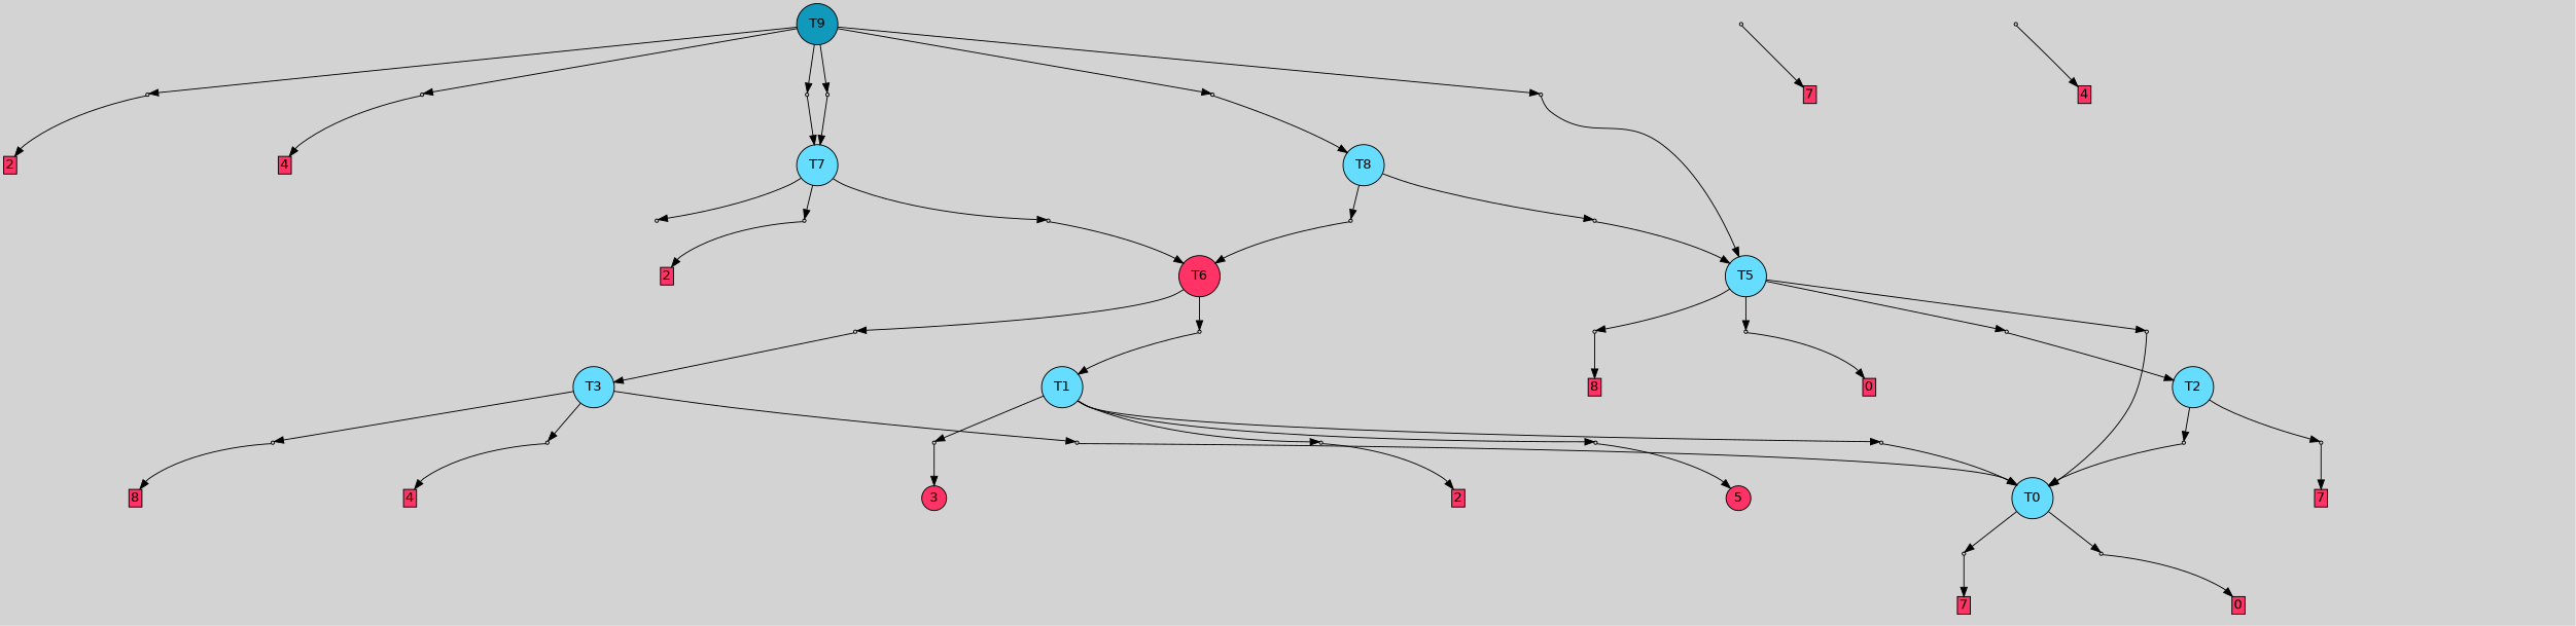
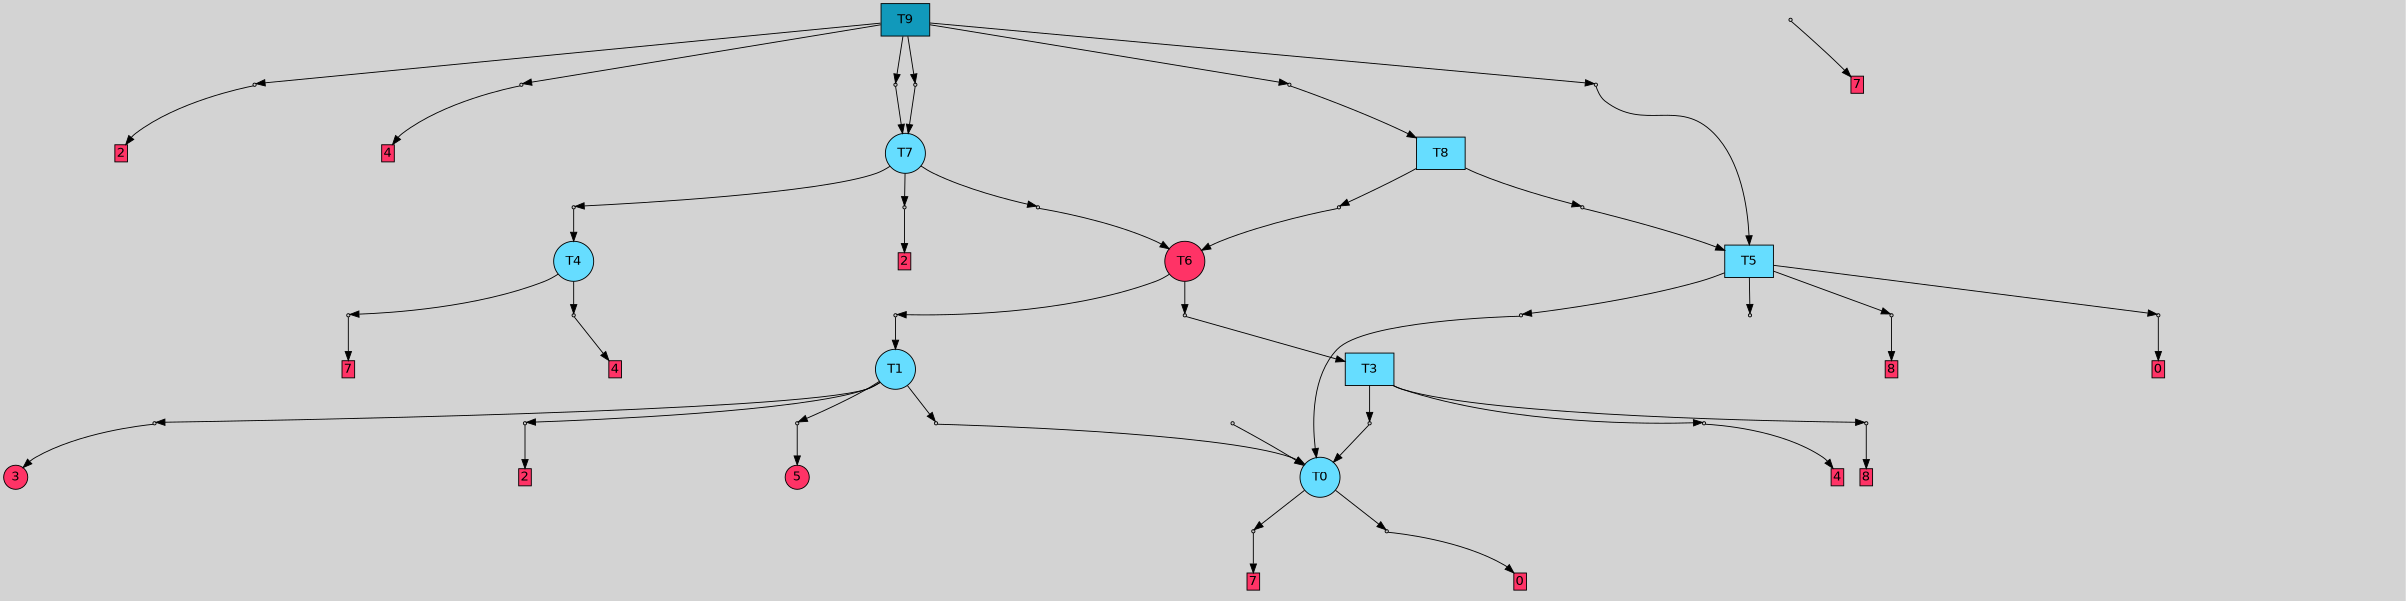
  digraph {
    bgcolor=lightgray
    fontname="DejaVu Sans"
    node [fontname="DejaVu Sans" shape=box style=filled]
    edge [fontname="DejaVu Sans"]
-   T9 [fillcolor="#1199bb" shape=circle]
+   T9 [fillcolor="#1199bb"]
    P24 [fillcolor="#cccccc" shape=point]
    P25 [fillcolor="#cccccc" shape=point]
    P26 [fillcolor="#cccccc" shape=point]
    P27 [fillcolor="#cccccc" shape=point]
    P28 [fillcolor="#cccccc" shape=point]
    P29 [fillcolor="#cccccc" shape=point]
    T0 [fillcolor="#66ddff" shape=circle]
    P0 [fillcolor="#cccccc" shape=point]
    P1 [fillcolor="#cccccc" shape=point]
    n11 [label="3|0&4|0#1|5#2|4#2|3#4|6#3|5&#92;n" style=invis]
    n12 [fillcolor="#ff3366" height=0 label=7 margin=0.03 width=0]
    n13 [label="4|0&3|4#4|4#3|7#0|3#0|4#3|4&#92;n" style=invis]
    n14 [fillcolor="#ff3366" height=0 label=0 margin=0.03 width=0]
    T1 [fillcolor="#66ddff" shape=circle]
    P2 [fillcolor="#cccccc" shape=point]
    P3 [fillcolor="#cccccc" shape=point]
    P4 [fillcolor="#cccccc" shape=point]
    P5 [fillcolor="#cccccc" shape=point]
    n20 [label="1|0&2|1#4|0#1|7#4|3#2|0#4|2&#92;n" style=invis]
    n21 [label="6|0&3|0#4|6#1|6#4|2#4|2#0|2&#92;n" style=invis]
    n22 [fillcolor="#ff3366" height=0 label=5 margin=0.03 shape=circle width=0]
    n23 [label="7|0&0|5#0|5#1|1#0|5#4|2#3|6&#92;n" style=invis]
    n24 [fillcolor="#ff3366" height=0 label=3 margin=0.03 shape=circle width=0]
    n25 [label="2|0&3|4#4|6#2|6#0|7#4|4#3|3&#92;n" style=invis]
    n26 [fillcolor="#ff3366" height=0 label=2 margin=0.03 width=0]
-   T2 [fillcolor="#66ddff" shape=circle]
    P6 [fillcolor="#cccccc" shape=point]
    P7 [fillcolor="#cccccc" shape=point]
    n30 [label="3|0&2|5#0|0#3|0#4|0#0|7#4|6&#92;n" style=invis]
    n31 [label="3|0&1|7#0|0#0|4#0|0#0|5#1|2&#92;n" style=invis]
    n32 [fillcolor="#ff3366" height=0 label=7 margin=0.03 width=0]
-   T3 [fillcolor="#66ddff" shape=circle]
+   T3 [fillcolor="#66ddff"]
    P8 [fillcolor="#cccccc" shape=point]
    P9 [fillcolor="#cccccc" shape=point]
    P10 [fillcolor="#cccccc" shape=point]
    n37 [label="1|5&4|3#0|3#1|7#2|6#3|0#0|0&#92;n7|0&1|6#0|5#1|3#3|2#2|5#1|0&#92;n" style=invis]
    n38 [label="6|0&3|7#1|3#0|1#1|1#4|3#1|5&#92;n" style=invis]
    n39 [fillcolor="#ff3366" height=0 label=8 margin=0.03 width=0]
    n40 [label="2|0&4|6#1|6#1|6#3|7#4|0#3|2&#92;n" style=invis]
    n41 [fillcolor="#ff3366" height=0 label=4 margin=0.03 width=0]
+   T4 [fillcolor="#66ddff" shape=circle]
    P11 [fillcolor="#cccccc" shape=point]
    P12 [fillcolor="#cccccc" shape=point]
    n45 [label="6|0&3|1#2|7#1|0#2|7#0|0#2|1&#92;n" style=invis]
    n46 [fillcolor="#ff3366" height=0 label=7 margin=0.03 width=0]
    n47 [label="2|0&4|6#1|6#1|6#3|7#4|0#3|2&#92;n" style=invis]
    n48 [fillcolor="#ff3366" height=0 label=4 margin=0.03 width=0]
-   T5 [fillcolor="#66ddff" shape=circle]
+   T5 [fillcolor="#66ddff"]
    P13 [fillcolor="#cccccc" shape=point]
    P14 [fillcolor="#cccccc" shape=point]
    P15 [fillcolor="#cccccc" shape=point]
    P16 [fillcolor="#cccccc" shape=point]
    n54 [label="2|0&3|0#2|2#2|4#4|1#2|7#1|3&#92;n" style=invis]
    n55 [label="6|0&3|7#1|3#0|1#1|1#4|3#1|5&#92;n" style=invis]
    n56 [fillcolor="#ff3366" height=0 label=8 margin=0.03 width=0]
    n57 [label="3|0&0|7#1|1#1|1#3|1#1|4#2|1&#92;n7|0&3|7#4|2#2|5#2|7#0|0#4|7&#92;n" style=invis]
    n58 [fillcolor="#ff3366" height=0 label=0 margin=0.03 width=0]
    n59 [label="1|0&2|1#4|0#1|7#4|3#2|0#4|2&#92;n" style=invis]
    T6 [fillcolor="#ff3366" shape=circle]
    P17 [fillcolor="#cccccc" shape=point]
    P18 [fillcolor="#cccccc" shape=point]
    n63 [label="6|0&4|3#1|1#1|7#2|3#2|6#3|4&#92;n" style=invis]
    n64 [label="3|0&3|5#0|5#0|4#3|1#3|3#1|3&#92;n" style=invis]
    T7 [fillcolor="#66ddff" shape=circle]
    P19 [fillcolor="#cccccc" shape=point]
    P20 [fillcolor="#cccccc" shape=point]
    P21 [fillcolor="#cccccc" shape=point]
    n69 [label="3|0&4|5#0|5#0|4#3|1#3|3#1|3&#92;n" style=invis]
    n70 [label="3|0&3|6#0|6#3|3#4|7#2|0#4|7&#92;n" style=invis]
    n71 [label="3|0&3|2#0|3#2|1#4|1#2|7#1|6&#92;n" style=invis]
    n72 [fillcolor="#ff3366" height=0 label=2 margin=0.03 width=0]
-   T8 [fillcolor="#66ddff" shape=circle]
+   T8 [fillcolor="#66ddff"]
    P22 [fillcolor="#cccccc" shape=point]
    P23 [fillcolor="#cccccc" shape=point]
    n76 [label="3|0&3|2#0|3#2|1#4|1#2|7#1|6&#92;n" style=invis]
    n77 [label="6|0&4|5#1|1#0|7#2|4#1|2#3|1&#92;n" style=invis]
    n78 [label="3|0&3|2#0|3#2|1#4|1#2|7#1|6&#92;n" style=invis]
    n79 [fillcolor="#ff3366" height=0 label=2 margin=0.03 width=0]
    n80 [label="7|0&3|0#2|3#2|5#2|3#0|1#4|1&#92;n" style=invis]
    n81 [fillcolor="#ff3366" height=0 label=4 margin=0.03 width=0]
    n82 [label="3|0&3|6#0|6#3|3#4|7#2|7#4|7&#92;n" style=invis]
    n83 [label="3|0&1|0#0|3#2|3#4|4#3|7#3|0&#92;n" style=invis]
    n84 [label="2|0&4|7#2|7#2|6#2|7#4|0#2|1&#92;n" style=invis]
    n85 [label="6|3&4|0#2|5#3|7#1|1#4|5#2|2&#92;n2|0&1|3#0|3#0|5#4|3#4|3#0|4&#92;n" style=invis]
    subgraph sub_1 {
      rank=same
      T9
    }
    T9 -> P24
    T9 -> P25
    T9 -> P26
    T9 -> P27
    T9 -> P28
    T9 -> P29
    P24 -> n78 [style=invis]
    P24 -> n79
    P25 -> n80 [style=invis]
    P25 -> n81
    P26 -> T8
    P26 -> n82 [style=invis]
    P27 -> T7
    P27 -> n83 [style=invis]
    P28 -> T5
    P28 -> n84 [style=invis]
    P29 -> T7
    P29 -> n85 [style=invis]
    T0 -> P0
    T0 -> P1
    P0 -> n11 [style=invis]
    P0 -> n12
    P1 -> n13 [style=invis]
    P1 -> n14
    T1 -> P2
    T1 -> P3
    T1 -> P4
    T1 -> P5
    P2 -> T0
    P2 -> n20 [style=invis]
    P3 -> n21 [style=invis]
    P3 -> n22
    P4 -> n23 [style=invis]
    P4 -> n24
    P5 -> n25 [style=invis]
    P5 -> n26
-   T2 -> P6
-   T2 -> P7
    P6 -> T0
    P6 -> n30 [style=invis]
    P7 -> n31 [style=invis]
    P7 -> n32
    T3 -> P8
    T3 -> P9
    T3 -> P10
    P8 -> T0
    P8 -> n37 [style=invis]
    P9 -> n38 [style=invis]
    P9 -> n39
    P10 -> n40 [style=invis]
    P10 -> n41
+   T4 -> P11
+   T4 -> P12
    P11 -> n45 [style=invis]
    P11 -> n46
    P12 -> n47 [style=invis]
    P12 -> n48
    T5 -> P13
    T5 -> P14
    T5 -> P15
    T5 -> P16
-   P13 -> T2
    P13 -> n54 [style=invis]
    P14 -> n55 [style=invis]
    P14 -> n56
    P15 -> n57 [style=invis]
    P15 -> n58
    P16 -> T0
    P16 -> n59 [style=invis]
    T6 -> P17
    T6 -> P18
    P17 -> T3
    P17 -> n63 [style=invis]
    P18 -> T1
    P18 -> n64 [style=invis]
    T7 -> P19
    T7 -> P20
    T7 -> P21
+   P19 -> T4
    P19 -> n69 [style=invis]
    P20 -> T6
    P20 -> n70 [style=invis]
    P21 -> n71 [style=invis]
    P21 -> n72
    T8 -> P22
    T8 -> P23
    P22 -> T6
    P22 -> n76 [style=invis]
    P23 -> T5
    P23 -> n77 [style=invis]
  }
